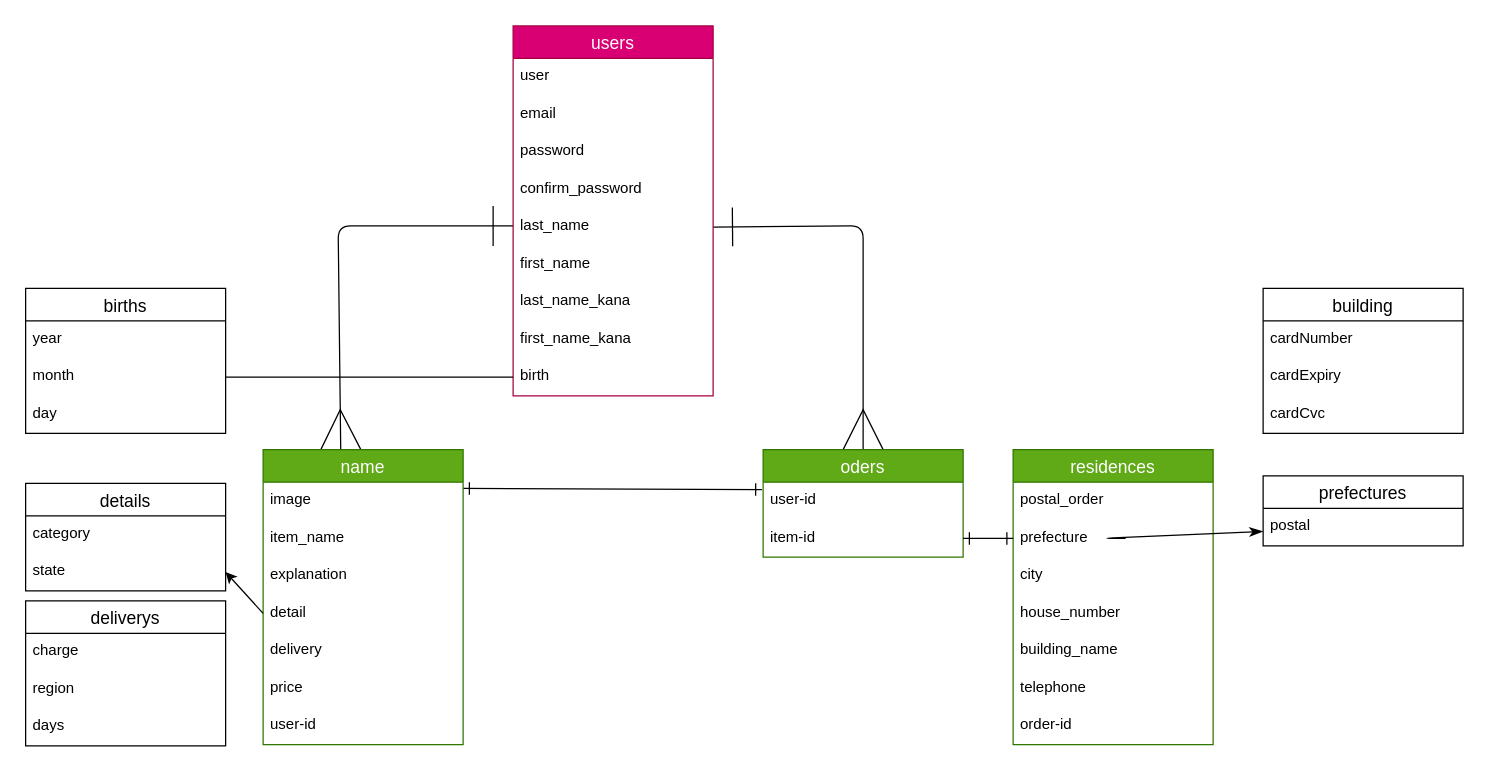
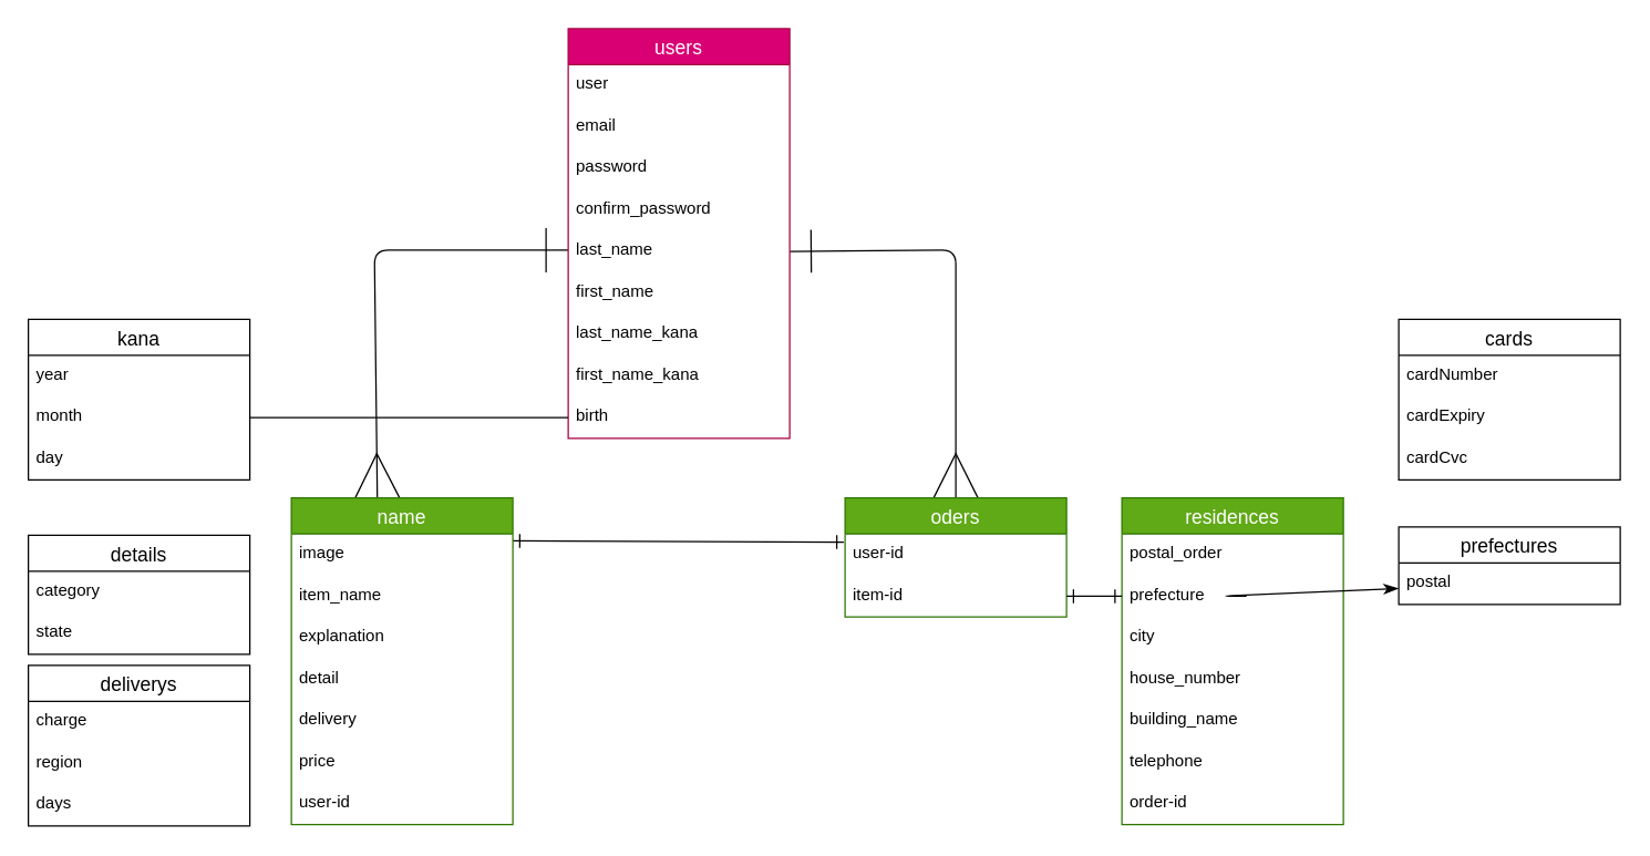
  <mxCell id="0" />
  <mxCell id="1" parent="0" />
  <mxCell id="2" style="edgeStyle=none;html=1;entryX=0.388;entryY=0;entryDx=0;entryDy=0;entryPerimeter=0;endArrow=ERmany;endFill=0;endSize=30;startArrow=ERone;startFill=0;sourcePerimeterSpacing=0;exitX=0;exitY=0.467;exitDx=0;exitDy=0;exitPerimeter=0;startSize=30;" edge="1" parent="1" target="15"><mxGeometry relative="1" as="geometry"><mxPoint x="270" y="180" as="targetPoint" /><mxPoint x="410" y="180.01" as="sourcePoint" /><Array as="points"><mxPoint x="270" y="180" /></Array></mxGeometry></mxCell>
  <mxCell id="3" style="edgeStyle=none;html=1;startArrow=ERone;startFill=0;endArrow=ERmany;endFill=0;startSize=29;endSize=30;sourcePerimeterSpacing=0;exitX=1;exitY=0.5;exitDx=0;exitDy=0;entryX=0.5;entryY=0;entryDx=0;entryDy=0;" edge="1" parent="1" target="23"><mxGeometry relative="1" as="geometry"><mxPoint x="690" y="350" as="targetPoint" /><mxPoint x="570" y="181" as="sourcePoint" /><Array as="points"><mxPoint x="690" y="180" /></Array></mxGeometry></mxCell>
  <mxCell id="4" value="users" style="swimlane;fontStyle=0;childLayout=stackLayout;horizontal=1;startSize=26;horizontalStack=0;resizeParent=1;resizeParentMax=0;resizeLast=0;collapsible=1;marginBottom=0;align=center;fontSize=14;fillColor=#d80073;fontColor=#ffffff;strokeColor=#A50040;" vertex="1" parent="1"><mxGeometry x="410" y="20" width="160" height="296" as="geometry" /></mxCell>
  <mxCell id="5" value="user" style="text;strokeColor=none;fillColor=none;spacingLeft=4;spacingRight=4;overflow=hidden;rotatable=0;points=[[0,0.5],[1,0.5]];portConstraint=eastwest;fontSize=12;" vertex="1" parent="4"><mxGeometry y="26" width="160" height="30" as="geometry" /></mxCell>
  <mxCell id="6" value="email" style="text;strokeColor=none;fillColor=none;spacingLeft=4;spacingRight=4;overflow=hidden;rotatable=0;points=[[0,0.5],[1,0.5]];portConstraint=eastwest;fontSize=12;" vertex="1" parent="4"><mxGeometry y="56" width="160" height="30" as="geometry" /></mxCell>
  <mxCell id="7" value="password" style="text;strokeColor=none;fillColor=none;spacingLeft=4;spacingRight=4;overflow=hidden;rotatable=0;points=[[0,0.5],[1,0.5]];portConstraint=eastwest;fontSize=12;" vertex="1" parent="4"><mxGeometry y="86" width="160" height="30" as="geometry" /></mxCell>
  <mxCell id="8" value="confirm_password" style="text;strokeColor=none;fillColor=none;spacingLeft=4;spacingRight=4;overflow=hidden;rotatable=0;points=[[0,0.5],[1,0.5]];portConstraint=eastwest;fontSize=12;" vertex="1" parent="4"><mxGeometry y="116" width="160" height="30" as="geometry" /></mxCell>
  <mxCell id="9" value="last_name" style="text;strokeColor=none;fillColor=none;spacingLeft=4;spacingRight=4;overflow=hidden;rotatable=0;points=[[0,0.5],[1,0.5]];portConstraint=eastwest;fontSize=12;" vertex="1" parent="4"><mxGeometry y="146" width="160" height="30" as="geometry" /></mxCell>
  <mxCell id="10" value="first_name" style="text;strokeColor=none;fillColor=none;spacingLeft=4;spacingRight=4;overflow=hidden;rotatable=0;points=[[0,0.5],[1,0.5]];portConstraint=eastwest;fontSize=12;" vertex="1" parent="4"><mxGeometry y="176" width="160" height="30" as="geometry" /></mxCell>
  <mxCell id="11" value="last_name_kana" style="text;strokeColor=none;fillColor=none;spacingLeft=4;spacingRight=4;overflow=hidden;rotatable=0;points=[[0,0.5],[1,0.5]];portConstraint=eastwest;fontSize=12;" vertex="1" parent="4"><mxGeometry y="206" width="160" height="30" as="geometry" /></mxCell>
  <mxCell id="12" value="first_name_kana" style="text;strokeColor=none;fillColor=none;spacingLeft=4;spacingRight=4;overflow=hidden;rotatable=0;points=[[0,0.5],[1,0.5]];portConstraint=eastwest;fontSize=12;" vertex="1" parent="4"><mxGeometry y="236" width="160" height="30" as="geometry" /></mxCell>
  <mxCell id="13" value="birth" style="text;strokeColor=none;fillColor=none;spacingLeft=4;spacingRight=4;overflow=hidden;rotatable=0;points=[[0,0.5],[1,0.5]];portConstraint=eastwest;fontSize=12;" vertex="1" parent="4"><mxGeometry y="266" width="160" height="30" as="geometry" /></mxCell>
  <mxCell id="14" style="edgeStyle=none;html=1;entryX=-0.006;entryY=0.2;entryDx=0;entryDy=0;entryPerimeter=0;startArrow=ERone;startFill=0;endArrow=ERone;endFill=0;startSize=8;endSize=8;sourcePerimeterSpacing=0;exitX=1;exitY=0.167;exitDx=0;exitDy=0;exitPerimeter=0;" edge="1" parent="1" source="16" target="24"><mxGeometry relative="1" as="geometry"><mxPoint x="380" y="390" as="sourcePoint" /></mxGeometry></mxCell>
  <mxCell id="15" value="name" style="swimlane;fontStyle=0;childLayout=stackLayout;horizontal=1;startSize=26;horizontalStack=0;resizeParent=1;resizeParentMax=0;resizeLast=0;collapsible=1;marginBottom=0;align=center;fontSize=14;fillColor=#60a917;fontColor=#ffffff;strokeColor=#2D7600;" vertex="1" parent="1"><mxGeometry x="210" y="359" width="160" height="236" as="geometry" /></mxCell>
  <mxCell id="16" value="image" style="text;strokeColor=none;fillColor=none;spacingLeft=4;spacingRight=4;overflow=hidden;rotatable=0;points=[[0,0.5],[1,0.5]];portConstraint=eastwest;fontSize=12;" vertex="1" parent="15"><mxGeometry y="26" width="160" height="30" as="geometry" /></mxCell>
  <mxCell id="17" value="item_name" style="text;strokeColor=none;fillColor=none;spacingLeft=4;spacingRight=4;overflow=hidden;rotatable=0;points=[[0,0.5],[1,0.5]];portConstraint=eastwest;fontSize=12;" vertex="1" parent="15"><mxGeometry y="56" width="160" height="30" as="geometry" /></mxCell>
  <mxCell id="18" value="explanation" style="text;strokeColor=none;fillColor=none;spacingLeft=4;spacingRight=4;overflow=hidden;rotatable=0;points=[[0,0.5],[1,0.5]];portConstraint=eastwest;fontSize=12;" vertex="1" parent="15"><mxGeometry y="86" width="160" height="30" as="geometry" /></mxCell>
  <mxCell id="19" value="detail" style="text;strokeColor=none;fillColor=none;spacingLeft=4;spacingRight=4;overflow=hidden;rotatable=0;points=[[0,0.5],[1,0.5]];portConstraint=eastwest;fontSize=12;" vertex="1" parent="15"><mxGeometry y="116" width="160" height="30" as="geometry" /></mxCell>
  <mxCell id="20" value="delivery" style="text;strokeColor=none;fillColor=none;spacingLeft=4;spacingRight=4;overflow=hidden;rotatable=0;points=[[0,0.5],[1,0.5]];portConstraint=eastwest;fontSize=12;" vertex="1" parent="15"><mxGeometry y="146" width="160" height="30" as="geometry" /></mxCell>
  <mxCell id="21" value="price" style="text;strokeColor=none;fillColor=none;spacingLeft=4;spacingRight=4;overflow=hidden;rotatable=0;points=[[0,0.5],[1,0.5]];portConstraint=eastwest;fontSize=12;" vertex="1" parent="15"><mxGeometry y="176" width="160" height="30" as="geometry" /></mxCell>
  <mxCell id="22" value="user-id" style="text;strokeColor=none;fillColor=none;spacingLeft=4;spacingRight=4;overflow=hidden;rotatable=0;points=[[0,0.5],[1,0.5]];portConstraint=eastwest;fontSize=12;" vertex="1" parent="15"><mxGeometry y="206" width="160" height="30" as="geometry" /></mxCell>
  <mxCell id="23" value="oders" style="swimlane;fontStyle=0;childLayout=stackLayout;horizontal=1;startSize=26;horizontalStack=0;resizeParent=1;resizeParentMax=0;resizeLast=0;collapsible=1;marginBottom=0;align=center;fontSize=14;fillColor=#60a917;fontColor=#ffffff;strokeColor=#2D7600;" vertex="1" parent="1"><mxGeometry x="610" y="359" width="160" height="86" as="geometry" /></mxCell>
  <mxCell id="24" value="user-id" style="text;strokeColor=none;fillColor=none;spacingLeft=4;spacingRight=4;overflow=hidden;rotatable=0;points=[[0,0.5],[1,0.5]];portConstraint=eastwest;fontSize=12;" vertex="1" parent="23"><mxGeometry y="26" width="160" height="30" as="geometry" /></mxCell>
  <mxCell id="25" value="item-id" style="text;strokeColor=none;fillColor=none;spacingLeft=4;spacingRight=4;overflow=hidden;rotatable=0;points=[[0,0.5],[1,0.5]];portConstraint=eastwest;fontSize=12;" vertex="1" parent="23"><mxGeometry y="56" width="160" height="30" as="geometry" /></mxCell>
  <mxCell id="26" value="residences" style="swimlane;fontStyle=0;childLayout=stackLayout;horizontal=1;startSize=26;horizontalStack=0;resizeParent=1;resizeParentMax=0;resizeLast=0;collapsible=1;marginBottom=0;align=center;fontSize=14;fillColor=#60a917;fontColor=#ffffff;strokeColor=#2D7600;" vertex="1" parent="1"><mxGeometry x="810" y="359" width="160" height="236" as="geometry" /></mxCell>
  <mxCell id="27" value="postal_order&#10;&#10;&#10;" style="text;strokeColor=none;fillColor=none;spacingLeft=4;spacingRight=4;overflow=hidden;rotatable=0;points=[[0,0.5],[1,0.5]];portConstraint=eastwest;fontSize=12;" vertex="1" parent="26"><mxGeometry y="26" width="160" height="30" as="geometry" /></mxCell>
  <mxCell id="28" value="prefecture" style="text;strokeColor=none;fillColor=none;spacingLeft=4;spacingRight=4;overflow=hidden;rotatable=0;points=[[0,0.5],[1,0.5]];portConstraint=eastwest;fontSize=12;" vertex="1" parent="26"><mxGeometry y="56" width="160" height="30" as="geometry" /></mxCell>
  <mxCell id="29" value="city" style="text;strokeColor=none;fillColor=none;spacingLeft=4;spacingRight=4;overflow=hidden;rotatable=0;points=[[0,0.5],[1,0.5]];portConstraint=eastwest;fontSize=12;" vertex="1" parent="26"><mxGeometry y="86" width="160" height="30" as="geometry" /></mxCell>
  <mxCell id="30" value="house_number" style="text;strokeColor=none;fillColor=none;spacingLeft=4;spacingRight=4;overflow=hidden;rotatable=0;points=[[0,0.5],[1,0.5]];portConstraint=eastwest;fontSize=12;" vertex="1" parent="26"><mxGeometry y="116" width="160" height="30" as="geometry" /></mxCell>
  <mxCell id="31" value="building_name" style="text;strokeColor=none;fillColor=none;spacingLeft=4;spacingRight=4;overflow=hidden;rotatable=0;points=[[0,0.5],[1,0.5]];portConstraint=eastwest;fontSize=12;" vertex="1" parent="26"><mxGeometry y="146" width="160" height="30" as="geometry" /></mxCell>
  <mxCell id="32" value="telephone" style="text;strokeColor=none;fillColor=none;spacingLeft=4;spacingRight=4;overflow=hidden;rotatable=0;points=[[0,0.5],[1,0.5]];portConstraint=eastwest;fontSize=12;" vertex="1" parent="26"><mxGeometry y="176" width="160" height="30" as="geometry" /></mxCell>
  <mxCell id="33" value="order-id" style="text;strokeColor=none;fillColor=none;spacingLeft=4;spacingRight=4;overflow=hidden;rotatable=0;points=[[0,0.5],[1,0.5]];portConstraint=eastwest;fontSize=12;" vertex="1" parent="26"><mxGeometry y="206" width="160" height="30" as="geometry" /></mxCell>
  <mxCell id="34" value="details" style="swimlane;fontStyle=0;childLayout=stackLayout;horizontal=1;startSize=26;horizontalStack=0;resizeParent=1;resizeParentMax=0;resizeLast=0;collapsible=1;marginBottom=0;align=center;fontSize=14;" vertex="1" parent="1"><mxGeometry x="20" y="386" width="160" height="86" as="geometry" /></mxCell>
  <mxCell id="35" value="category" style="text;strokeColor=none;fillColor=none;spacingLeft=4;spacingRight=4;overflow=hidden;rotatable=0;points=[[0,0.5],[1,0.5]];portConstraint=eastwest;fontSize=12;" vertex="1" parent="34"><mxGeometry y="26" width="160" height="30" as="geometry" /></mxCell>
  <mxCell id="36" value="state" style="text;strokeColor=none;fillColor=none;spacingLeft=4;spacingRight=4;overflow=hidden;rotatable=0;points=[[0,0.5],[1,0.5]];portConstraint=eastwest;fontSize=12;" vertex="1" parent="34"><mxGeometry y="56" width="160" height="30" as="geometry" /></mxCell>
- <mxCell id="37" value="" style="edgeStyle=none;html=1;exitX=0;exitY=0.5;exitDx=0;exitDy=0;entryX=1;entryY=0.5;entryDx=0;entryDy=0;" edge="1" parent="1" source="19" target="36"><mxGeometry relative="1" as="geometry" /></mxCell>
  <mxCell id="38" value="deliverys" style="swimlane;fontStyle=0;childLayout=stackLayout;horizontal=1;startSize=26;horizontalStack=0;resizeParent=1;resizeParentMax=0;resizeLast=0;collapsible=1;marginBottom=0;align=center;fontSize=14;" vertex="1" parent="1"><mxGeometry x="20" y="480" width="160" height="116" as="geometry" /></mxCell>
  <mxCell id="39" value="charge" style="text;strokeColor=none;fillColor=none;spacingLeft=4;spacingRight=4;overflow=hidden;rotatable=0;points=[[0,0.5],[1,0.5]];portConstraint=eastwest;fontSize=12;" vertex="1" parent="38"><mxGeometry y="26" width="160" height="30" as="geometry" /></mxCell>
  <mxCell id="40" value="region" style="text;strokeColor=none;fillColor=none;spacingLeft=4;spacingRight=4;overflow=hidden;rotatable=0;points=[[0,0.5],[1,0.5]];portConstraint=eastwest;fontSize=12;" vertex="1" parent="38"><mxGeometry y="56" width="160" height="30" as="geometry" /></mxCell>
  <mxCell id="41" value="days" style="text;strokeColor=none;fillColor=none;spacingLeft=4;spacingRight=4;overflow=hidden;rotatable=0;points=[[0,0.5],[1,0.5]];portConstraint=eastwest;fontSize=12;" vertex="1" parent="38"><mxGeometry y="86" width="160" height="30" as="geometry" /></mxCell>
  <mxCell id="42" value="prefectures" style="swimlane;fontStyle=0;childLayout=stackLayout;horizontal=1;startSize=26;horizontalStack=0;resizeParent=1;resizeParentMax=0;resizeLast=0;collapsible=1;marginBottom=0;align=center;fontSize=14;" vertex="1" parent="1"><mxGeometry x="1010" y="380" width="160" height="56" as="geometry" /></mxCell>
  <mxCell id="43" value="postal" style="text;strokeColor=none;fillColor=none;spacingLeft=4;spacingRight=4;overflow=hidden;rotatable=0;points=[[0,0.5],[1,0.5]];portConstraint=eastwest;fontSize=12;" vertex="1" parent="42"><mxGeometry y="26" width="160" height="30" as="geometry" /></mxCell>
- <mxCell id="44" value="building" style="swimlane;fontStyle=0;childLayout=stackLayout;horizontal=1;startSize=26;horizontalStack=0;resizeParent=1;resizeParentMax=0;resizeLast=0;collapsible=1;marginBottom=0;align=center;fontSize=14;" vertex="1" parent="1"><mxGeometry x="1010" y="230" width="160" height="116" as="geometry" /></mxCell>
+ <mxCell id="44" value="cards" style="swimlane;fontStyle=0;childLayout=stackLayout;horizontal=1;startSize=26;horizontalStack=0;resizeParent=1;resizeParentMax=0;resizeLast=0;collapsible=1;marginBottom=0;align=center;fontSize=14;" vertex="1" parent="1"><mxGeometry x="1010" y="230" width="160" height="116" as="geometry" /></mxCell>
  <mxCell id="45" value="cardNumber" style="text;strokeColor=none;fillColor=none;spacingLeft=4;spacingRight=4;overflow=hidden;rotatable=0;points=[[0,0.5],[1,0.5]];portConstraint=eastwest;fontSize=12;" vertex="1" parent="44"><mxGeometry y="26" width="160" height="30" as="geometry" /></mxCell>
  <mxCell id="46" value="cardExpiry" style="text;strokeColor=none;fillColor=none;spacingLeft=4;spacingRight=4;overflow=hidden;rotatable=0;points=[[0,0.5],[1,0.5]];portConstraint=eastwest;fontSize=12;" vertex="1" parent="44"><mxGeometry y="56" width="160" height="30" as="geometry" /></mxCell>
  <mxCell id="47" value="cardCvc" style="text;strokeColor=none;fillColor=none;spacingLeft=4;spacingRight=4;overflow=hidden;rotatable=0;points=[[0,0.5],[1,0.5]];portConstraint=eastwest;fontSize=12;" vertex="1" parent="44"><mxGeometry y="86" width="160" height="30" as="geometry" /></mxCell>
  <mxCell id="48" value="" style="edgeStyle=none;html=1;startArrow=none;startFill=0;endArrow=classicThin;endFill=1;startSize=29;endSize=8;sourcePerimeterSpacing=0;" edge="1" parent="1" target="43"><mxGeometry relative="1" as="geometry"><mxPoint x="900" y="430" as="sourcePoint" /><Array as="points"><mxPoint x="880" y="430" /></Array></mxGeometry></mxCell>
  <mxCell id="49" value="" style="edgeStyle=none;html=1;startArrow=ERone;startFill=0;endArrow=ERone;endFill=0;startSize=8;endSize=8;sourcePerimeterSpacing=0;" edge="1" parent="1" source="28"><mxGeometry relative="1" as="geometry"><mxPoint x="770" y="430" as="targetPoint" /></mxGeometry></mxCell>
- <mxCell id="50" value="births" style="swimlane;fontStyle=0;childLayout=stackLayout;horizontal=1;startSize=26;horizontalStack=0;resizeParent=1;resizeParentMax=0;resizeLast=0;collapsible=1;marginBottom=0;align=center;fontSize=14;" vertex="1" parent="1"><mxGeometry x="20" y="230" width="160" height="116" as="geometry" /></mxCell>
+ <mxCell id="50" value="kana" style="swimlane;fontStyle=0;childLayout=stackLayout;horizontal=1;startSize=26;horizontalStack=0;resizeParent=1;resizeParentMax=0;resizeLast=0;collapsible=1;marginBottom=0;align=center;fontSize=14;" vertex="1" parent="1"><mxGeometry x="20" y="230" width="160" height="116" as="geometry" /></mxCell>
  <mxCell id="51" value="year" style="text;strokeColor=none;fillColor=none;spacingLeft=4;spacingRight=4;overflow=hidden;rotatable=0;points=[[0,0.5],[1,0.5]];portConstraint=eastwest;fontSize=12;" vertex="1" parent="50"><mxGeometry y="26" width="160" height="30" as="geometry" /></mxCell>
  <mxCell id="52" value="month" style="text;strokeColor=none;fillColor=none;spacingLeft=4;spacingRight=4;overflow=hidden;rotatable=0;points=[[0,0.5],[1,0.5]];portConstraint=eastwest;fontSize=12;" vertex="1" parent="50"><mxGeometry y="56" width="160" height="30" as="geometry" /></mxCell>
  <mxCell id="53" value="day" style="text;strokeColor=none;fillColor=none;spacingLeft=4;spacingRight=4;overflow=hidden;rotatable=0;points=[[0,0.5],[1,0.5]];portConstraint=eastwest;fontSize=12;" vertex="1" parent="50"><mxGeometry y="86" width="160" height="30" as="geometry" /></mxCell>
  <mxCell id="54" style="edgeStyle=none;html=1;entryX=1;entryY=0.5;entryDx=0;entryDy=0;startArrow=none;startFill=0;endArrow=none;endFill=1;startSize=8;endSize=8;sourcePerimeterSpacing=0;" edge="1" parent="1" source="13" target="52"><mxGeometry relative="1" as="geometry" /></mxCell>
